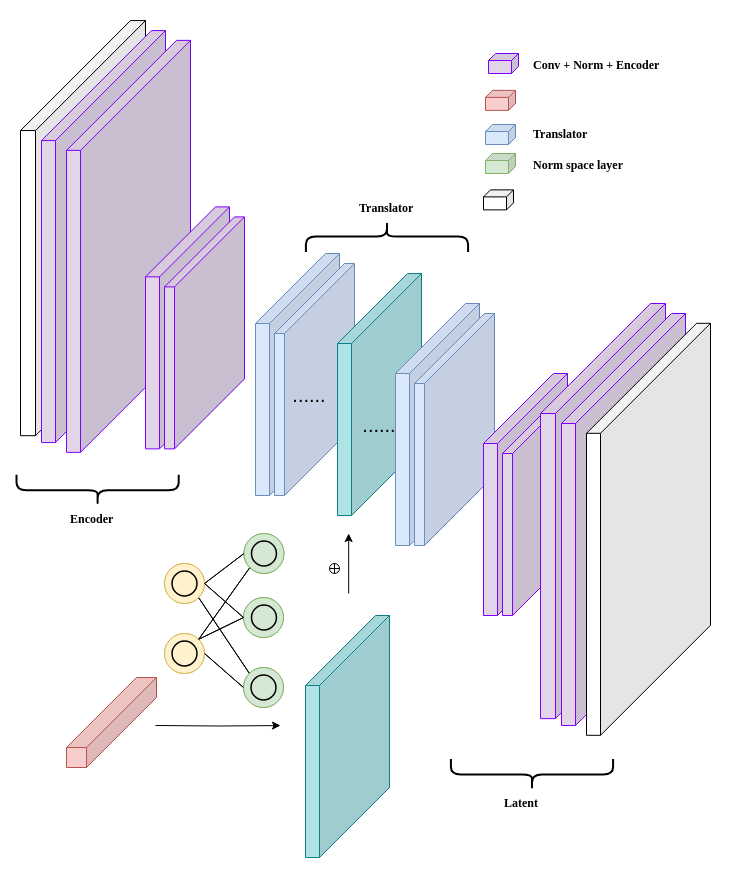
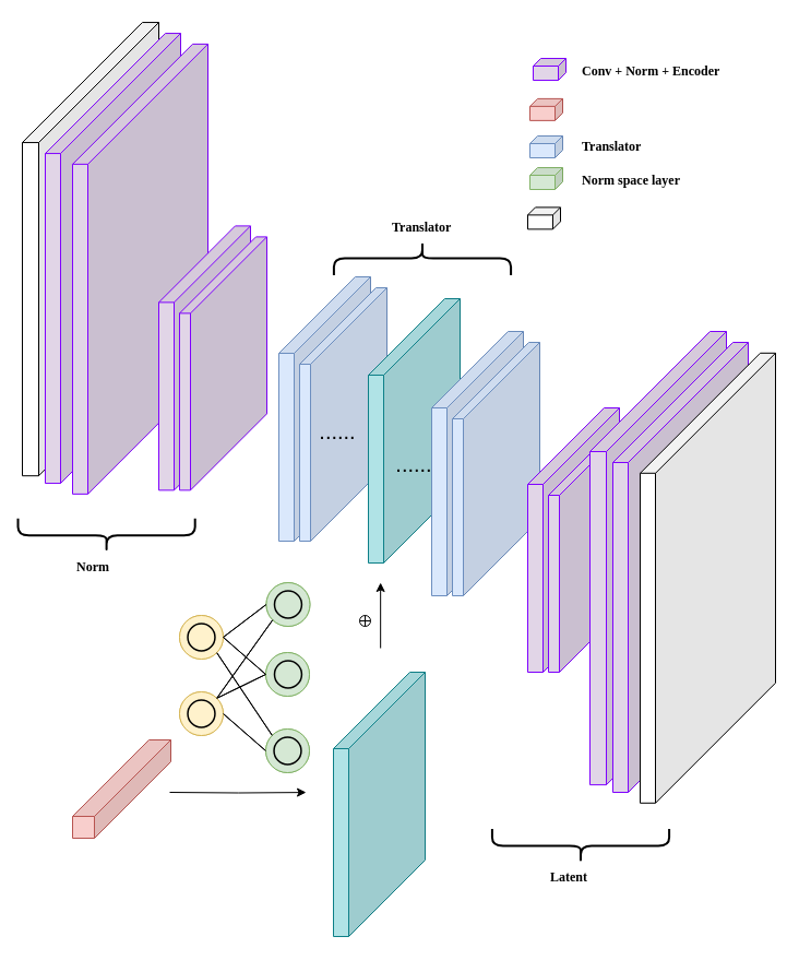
  <mxCell id="0" />
  <mxCell id="1" parent="0" />
  <mxCell id="2" value="" style="shape=cube;whiteSpace=wrap;html=1;boundedLbl=1;backgroundOutline=1;darkOpacity=0.05;darkOpacity2=0.1;size=110;direction=east;flipH=1;fontFamily=Georgia;shadow=0;" vertex="1" parent="1"><mxGeometry x="20" y="20.06" width="125" height="415.13" as="geometry" /></mxCell>
  <mxCell id="3" value="" style="shape=cube;whiteSpace=wrap;html=1;boundedLbl=1;backgroundOutline=1;darkOpacity=0.05;darkOpacity2=0.1;size=110;direction=east;flipH=1;fillColor=#E1D5E7;strokeColor=#7F00FF;fontFamily=Georgia;" vertex="1" parent="1"><mxGeometry x="41" y="30.06" width="124" height="412" as="geometry" /></mxCell>
  <mxCell id="4" value="" style="shape=cube;whiteSpace=wrap;html=1;boundedLbl=1;backgroundOutline=1;darkOpacity=0.05;darkOpacity2=0.1;size=7;direction=east;flipH=1;fillColor=#E1D5E7;strokeColor=#7F00FF;fontFamily=Georgia;" vertex="1" parent="1"><mxGeometry x="488" y="53" width="30" height="20" as="geometry" /></mxCell>
  <mxCell id="5" value="" style="shape=cube;whiteSpace=wrap;html=1;boundedLbl=1;backgroundOutline=1;darkOpacity=0.05;darkOpacity2=0.1;size=7;direction=east;flipH=1;fillColor=#f8cecc;strokeColor=#b85450;fontFamily=Georgia;" vertex="1" parent="1"><mxGeometry x="485" y="89.88" width="30" height="20" as="geometry" /></mxCell>
  <mxCell id="6" value="" style="shape=cube;whiteSpace=wrap;html=1;boundedLbl=1;backgroundOutline=1;darkOpacity=0.05;darkOpacity2=0.1;size=7;direction=east;flipH=1;fillColor=#dae8fc;strokeColor=#6c8ebf;fontFamily=Georgia;" vertex="1" parent="1"><mxGeometry x="485" y="124" width="30" height="20" as="geometry" /></mxCell>
  <mxCell id="7" value="" style="shape=cube;whiteSpace=wrap;html=1;boundedLbl=1;backgroundOutline=1;darkOpacity=0.05;darkOpacity2=0.1;size=7;direction=east;flipH=1;fillColor=#d5e8d4;strokeColor=#82b366;fontFamily=Georgia;" vertex="1" parent="1"><mxGeometry x="485" y="153" width="30" height="20" as="geometry" /></mxCell>
  <mxCell id="8" value="&lt;b&gt;ConvLSTM2D&lt;/b&gt;" style="text;html=1;strokeColor=none;fillColor=none;align=center;verticalAlign=middle;whiteSpace=wrap;rounded=0;rotation=-90;fontFamily=Georgia;" vertex="1" parent="1"><mxGeometry x="90" y="312.38" width="100" height="30" as="geometry" /></mxCell>
  <mxCell id="9" value="Conv + Norm + Encoder" style="text;html=1;strokeColor=none;fillColor=none;align=left;verticalAlign=middle;whiteSpace=wrap;rounded=0;fontStyle=1;fontFamily=Georgia;" vertex="1" parent="1"><mxGeometry x="531" y="53" width="174" height="23.88" as="geometry" /></mxCell>
  <mxCell id="10" value="Translator" style="text;html=1;strokeColor=none;fillColor=none;align=left;verticalAlign=middle;whiteSpace=wrap;rounded=0;fontStyle=1;fontFamily=Georgia;" vertex="1" parent="1"><mxGeometry x="531" y="122.06" width="138" height="23.88" as="geometry" /></mxCell>
  <mxCell id="11" value="Norm space layer" style="text;html=1;strokeColor=none;fillColor=none;align=left;verticalAlign=middle;whiteSpace=wrap;rounded=0;fontStyle=1;fontFamily=Georgia;" vertex="1" parent="1"><mxGeometry x="531" y="153" width="138" height="23.88" as="geometry" /></mxCell>
  <mxCell id="12" value="" style="shape=cube;whiteSpace=wrap;html=1;boundedLbl=1;backgroundOutline=1;darkOpacity=0.05;darkOpacity2=0.1;size=110;direction=east;flipH=1;fillColor=#E1D5E7;strokeColor=#7F00FF;fontFamily=Georgia;" vertex="1" parent="1"><mxGeometry x="66" y="39.87" width="124" height="412" as="geometry" /></mxCell>
  <mxCell id="13" value="" style="shape=cube;whiteSpace=wrap;html=1;boundedLbl=1;backgroundOutline=1;darkOpacity=0.05;darkOpacity2=0.1;size=70;direction=east;flipH=1;fillColor=#E1D5E7;strokeColor=#7F00FF;fontFamily=Georgia;" vertex="1" parent="1"><mxGeometry x="145" y="206.38" width="84" height="242" as="geometry" /></mxCell>
  <mxCell id="14" value="" style="shape=cube;whiteSpace=wrap;html=1;boundedLbl=1;backgroundOutline=1;darkOpacity=0.05;darkOpacity2=0.1;size=70;direction=east;flipH=1;fillColor=#E1D5E7;strokeColor=#7F00FF;fontFamily=Georgia;" vertex="1" parent="1"><mxGeometry x="164" y="216.38" width="80" height="232" as="geometry" /></mxCell>
  <mxCell id="15" value="" style="shape=cube;whiteSpace=wrap;html=1;boundedLbl=1;backgroundOutline=1;darkOpacity=0.05;darkOpacity2=0.1;size=70;direction=east;flipH=1;fillColor=#dae8fc;strokeColor=#6c8ebf;fontFamily=Georgia;" vertex="1" parent="1"><mxGeometry x="255" y="253" width="84" height="242" as="geometry" /></mxCell>
  <mxCell id="16" value="" style="shape=cube;whiteSpace=wrap;html=1;boundedLbl=1;backgroundOutline=1;darkOpacity=0.05;darkOpacity2=0.1;size=70;direction=east;flipH=1;fillColor=#dae8fc;strokeColor=#6c8ebf;fontFamily=Georgia;" vertex="1" parent="1"><mxGeometry x="274" y="263" width="80" height="232" as="geometry" /></mxCell>
  <mxCell id="17" value="" style="edgeStyle=orthogonalEdgeStyle;rounded=0;orthogonalLoop=1;jettySize=auto;html=1;fontFamily=Helvetica;fontSize=12;fontColor=default;" edge="1" parent="1"><mxGeometry relative="1" as="geometry"><mxPoint x="155" y="724.999" as="sourcePoint" /><mxPoint x="280" y="725.06" as="targetPoint" /></mxGeometry></mxCell>
  <mxCell id="18" value="" style="shape=cube;whiteSpace=wrap;html=1;boundedLbl=1;backgroundOutline=1;darkOpacity=0.05;darkOpacity2=0.1;size=70;direction=east;flipH=1;fillColor=#f8cecc;strokeColor=#b85450;fontFamily=Georgia;" vertex="1" parent="1"><mxGeometry x="66" y="677" width="90" height="90" as="geometry" /></mxCell>
  <mxCell id="19" value="" style="shape=cube;whiteSpace=wrap;html=1;boundedLbl=1;backgroundOutline=1;darkOpacity=0.05;darkOpacity2=0.1;size=70;direction=east;flipH=1;fillColor=#b0e3e6;fontFamily=Georgia;strokeColor=#0e8088;" vertex="1" parent="1"><mxGeometry x="337" y="273" width="84" height="242" as="geometry" /></mxCell>
  <mxCell id="20" value="" style="shape=cube;whiteSpace=wrap;html=1;boundedLbl=1;backgroundOutline=1;darkOpacity=0.05;darkOpacity2=0.1;size=70;direction=east;flipH=1;fillColor=#dae8fc;strokeColor=#6c8ebf;fontFamily=Georgia;" vertex="1" parent="1"><mxGeometry x="395" y="303" width="84" height="242" as="geometry" /></mxCell>
  <mxCell id="21" value="" style="shape=cube;whiteSpace=wrap;html=1;boundedLbl=1;backgroundOutline=1;darkOpacity=0.05;darkOpacity2=0.1;size=70;direction=east;flipH=1;fillColor=#dae8fc;strokeColor=#6c8ebf;fontFamily=Georgia;" vertex="1" parent="1"><mxGeometry x="414" y="313" width="80" height="232" as="geometry" /></mxCell>
  <mxCell id="22" value="" style="shape=cube;whiteSpace=wrap;html=1;boundedLbl=1;backgroundOutline=1;darkOpacity=0.05;darkOpacity2=0.1;size=70;direction=east;flipH=1;fillColor=#E1D5E7;strokeColor=#7F00FF;fontFamily=Georgia;" vertex="1" parent="1"><mxGeometry x="483" y="373" width="84" height="242" as="geometry" /></mxCell>
  <mxCell id="23" value="" style="shape=cube;whiteSpace=wrap;html=1;boundedLbl=1;backgroundOutline=1;darkOpacity=0.05;darkOpacity2=0.1;size=70;direction=east;flipH=1;fillColor=#E1D5E7;strokeColor=#7F00FF;fontFamily=Georgia;" vertex="1" parent="1"><mxGeometry x="502" y="383" width="80" height="232" as="geometry" /></mxCell>
  <mxCell id="24" value="" style="shape=cube;whiteSpace=wrap;html=1;boundedLbl=1;backgroundOutline=1;darkOpacity=0.05;darkOpacity2=0.1;size=110;direction=east;flipH=1;fontFamily=Georgia;shadow=0;fillColor=#E1D5E7;strokeColor=#7F00FF;" vertex="1" parent="1"><mxGeometry x="540" y="303" width="125" height="415.13" as="geometry" /></mxCell>
  <mxCell id="25" value="" style="shape=cube;whiteSpace=wrap;html=1;boundedLbl=1;backgroundOutline=1;darkOpacity=0.05;darkOpacity2=0.1;size=110;direction=east;flipH=1;fillColor=#E1D5E7;strokeColor=#7F00FF;fontFamily=Georgia;" vertex="1" parent="1"><mxGeometry x="561" y="313" width="124" height="412" as="geometry" /></mxCell>
  <mxCell id="26" value="" style="shape=cube;whiteSpace=wrap;html=1;boundedLbl=1;backgroundOutline=1;darkOpacity=0.05;darkOpacity2=0.1;size=110;direction=east;flipH=1;fontFamily=Georgia;" vertex="1" parent="1"><mxGeometry x="586" y="322.81" width="124" height="412" as="geometry" /></mxCell>
  <mxCell id="27" value="" style="shape=cube;whiteSpace=wrap;html=1;boundedLbl=1;backgroundOutline=1;darkOpacity=0.05;darkOpacity2=0.1;size=70;direction=east;flipH=1;fillColor=#b0e3e6;fontFamily=Georgia;strokeColor=#0e8088;" vertex="1" parent="1"><mxGeometry x="305" y="615" width="84" height="242" as="geometry" /></mxCell>
  <mxCell id="28" value="" style="shape=cube;whiteSpace=wrap;html=1;boundedLbl=1;backgroundOutline=1;darkOpacity=0.05;darkOpacity2=0.1;size=7;direction=east;flipH=1;fontFamily=Georgia;" vertex="1" parent="1"><mxGeometry x="483" y="189.38" width="30" height="20" as="geometry" /></mxCell>
  <mxCell id="29" value="&lt;font style=&quot;font-size: 20px;&quot;&gt;......&lt;/font&gt;" style="text;html=1;align=center;verticalAlign=middle;whiteSpace=wrap;rounded=0;fontFamily=Helvetica;fontSize=12;fontColor=default;" vertex="1" parent="1"><mxGeometry x="279" y="379" width="60" height="30" as="geometry" /></mxCell>
  <mxCell id="30" value="&lt;font style=&quot;font-size: 20px;&quot;&gt;......&lt;/font&gt;" style="text;html=1;align=center;verticalAlign=middle;whiteSpace=wrap;rounded=0;fontFamily=Helvetica;fontSize=12;fontColor=default;" vertex="1" parent="1"><mxGeometry x="348.5" y="409" width="60" height="30" as="geometry" /></mxCell>
  <mxCell id="31" value="" style="endArrow=classic;html=1;rounded=0;fontFamily=Helvetica;fontSize=12;fontColor=default;" edge="1" parent="1"><mxGeometry width="50" height="50" relative="1" as="geometry"><mxPoint x="348.16" y="593" as="sourcePoint" /><mxPoint x="348.16" y="533" as="targetPoint" /></mxGeometry></mxCell>
  <mxCell id="32" value="" style="verticalLabelPosition=bottom;verticalAlign=top;html=1;shape=mxgraph.flowchart.summing_function;align=center;fontFamily=Helvetica;fontSize=12;" vertex="1" parent="1"><mxGeometry x="329" y="563" width="10" height="10" as="geometry" /></mxCell>
  <mxCell id="33" value="" style="shape=curlyBracket;whiteSpace=wrap;html=1;rounded=1;flipH=1;labelPosition=right;verticalLabelPosition=middle;align=left;verticalAlign=middle;fontFamily=Helvetica;fontSize=12;rotation=90;strokeWidth=2;" vertex="1" parent="1"><mxGeometry x="81.6" y="408.6" width="31" height="162.19" as="geometry" /></mxCell>
- <mxCell id="34" value="Encoder" style="text;html=1;strokeColor=none;fillColor=none;align=left;verticalAlign=middle;whiteSpace=wrap;rounded=0;fontStyle=1;fontFamily=Georgia;" vertex="1" parent="1"><mxGeometry x="67.6" y="511.06" width="59" height="15.88" as="geometry" /></mxCell>
+ <mxCell id="34" value="Norm" style="text;html=1;strokeColor=none;fillColor=none;align=left;verticalAlign=middle;whiteSpace=wrap;rounded=0;fontStyle=1;fontFamily=Georgia;" vertex="1" parent="1"><mxGeometry x="67.6" y="511.06" width="59" height="15.88" as="geometry" /></mxCell>
  <mxCell id="35" value="" style="shape=curlyBracket;whiteSpace=wrap;html=1;rounded=1;flipH=1;labelPosition=right;verticalLabelPosition=middle;align=left;verticalAlign=middle;fontFamily=Helvetica;fontSize=12;rotation=90;strokeWidth=2;" vertex="1" parent="1"><mxGeometry x="516" y="693" width="31" height="162.19" as="geometry" /></mxCell>
  <mxCell id="36" value="Latent" style="text;html=1;strokeColor=none;fillColor=none;align=left;verticalAlign=middle;whiteSpace=wrap;rounded=0;fontStyle=1;fontFamily=Georgia;" vertex="1" parent="1"><mxGeometry x="502" y="795.46" width="59" height="15.88" as="geometry" /></mxCell>
  <mxCell id="37" value="" style="shape=curlyBracket;whiteSpace=wrap;html=1;rounded=1;flipH=1;labelPosition=right;verticalLabelPosition=middle;align=left;verticalAlign=middle;fontFamily=Helvetica;fontSize=12;rotation=-90;strokeWidth=2;" vertex="1" parent="1"><mxGeometry x="371" y="154.96" width="31" height="162.19" as="geometry" /></mxCell>
  <mxCell id="38" value="Translator" style="text;html=1;strokeColor=none;fillColor=none;align=left;verticalAlign=middle;whiteSpace=wrap;rounded=0;fontStyle=1;fontFamily=Georgia;" vertex="1" parent="1"><mxGeometry x="357" y="200.5" width="59" height="15.88" as="geometry" /></mxCell>
  <mxCell id="39" value="" style="ellipse;whiteSpace=wrap;html=1;aspect=fixed;strokeColor=#d6b656;fillColor=#fff2cc;container=0;fontSize=9;" vertex="1" parent="1"><mxGeometry x="164" y="633" width="40" height="40" as="geometry" /></mxCell>
  <mxCell id="40" value="" style="ellipse;whiteSpace=wrap;html=1;aspect=fixed;fillColor=none;strokeWidth=1.5;container=0;fontSize=9;" vertex="1" parent="1"><mxGeometry x="171.535" y="640.53" width="24.93" height="24.93" as="geometry" /></mxCell>
  <mxCell id="41" value="" style="ellipse;whiteSpace=wrap;html=1;aspect=fixed;strokeColor=#d6b656;fillColor=#fff2cc;container=0;fontSize=9;" vertex="1" parent="1"><mxGeometry x="164" y="563" width="40" height="40" as="geometry" /></mxCell>
  <mxCell id="42" value="" style="ellipse;whiteSpace=wrap;html=1;aspect=fixed;fillColor=none;strokeWidth=1.5;container=0;fontSize=9;" vertex="1" parent="1"><mxGeometry x="171.535" y="570.53" width="24.93" height="24.93" as="geometry" /></mxCell>
  <mxCell id="43" value="" style="ellipse;whiteSpace=wrap;html=1;aspect=fixed;strokeColor=#82b366;fillColor=#d5e8d4;container=0;fontSize=9;" vertex="1" parent="1"><mxGeometry x="243" y="597" width="40" height="40" as="geometry" /></mxCell>
  <mxCell id="44" value="" style="ellipse;whiteSpace=wrap;html=1;aspect=fixed;fillColor=none;strokeWidth=1.5;container=0;fontSize=9;" vertex="1" parent="1"><mxGeometry x="251" y="604.53" width="24.93" height="24.93" as="geometry" /></mxCell>
  <mxCell id="45" value="" style="ellipse;whiteSpace=wrap;html=1;aspect=fixed;strokeColor=#82b366;fillColor=#d5e8d4;container=0;fontSize=9;" vertex="1" parent="1"><mxGeometry x="243" y="667" width="40" height="40" as="geometry" /></mxCell>
  <mxCell id="46" value="" style="ellipse;whiteSpace=wrap;html=1;aspect=fixed;fillColor=none;strokeWidth=1.5;container=0;fontSize=9;" vertex="1" parent="1"><mxGeometry x="250.535" y="674.53" width="24.93" height="24.93" as="geometry" /></mxCell>
  <mxCell id="47" value="" style="ellipse;whiteSpace=wrap;html=1;aspect=fixed;strokeColor=#82b366;fillColor=#d5e8d4;container=0;fontSize=9;" vertex="1" parent="1"><mxGeometry x="243.46" y="533" width="40" height="40" as="geometry" /></mxCell>
  <mxCell id="48" value="" style="ellipse;whiteSpace=wrap;html=1;aspect=fixed;fillColor=none;strokeWidth=1.5;container=0;fontSize=9;" vertex="1" parent="1"><mxGeometry x="250.995" y="540.53" width="24.93" height="24.93" as="geometry" /></mxCell>
  <mxCell id="49" value="" style="endArrow=none;html=1;rounded=0;fontSize=9;exitX=1;exitY=0.5;exitDx=0;exitDy=0;entryX=0;entryY=0.5;entryDx=0;entryDy=0;" edge="1" parent="1" source="41" target="43"><mxGeometry width="50" height="50" relative="1" as="geometry"><mxPoint x="208.142" y="537.142" as="sourcePoint" /><mxPoint x="258.858" y="682.858" as="targetPoint" /></mxGeometry></mxCell>
  <mxCell id="50" value="" style="endArrow=none;html=1;rounded=0;fontSize=9;exitX=1;exitY=0.5;exitDx=0;exitDy=0;entryX=0;entryY=0.5;entryDx=0;entryDy=0;" edge="1" parent="1" source="39" target="45"><mxGeometry width="50" height="50" relative="1" as="geometry"><mxPoint x="214" y="593" as="sourcePoint" /><mxPoint x="253" y="627" as="targetPoint" /></mxGeometry></mxCell>
  <mxCell id="51" value="" style="endArrow=none;html=1;rounded=0;fontSize=9;exitX=1;exitY=0;exitDx=0;exitDy=0;entryX=0;entryY=0.5;entryDx=0;entryDy=0;" edge="1" parent="1" source="39" target="43"><mxGeometry width="50" height="50" relative="1" as="geometry"><mxPoint x="214" y="663" as="sourcePoint" /><mxPoint x="253" y="697" as="targetPoint" /></mxGeometry></mxCell>
  <mxCell id="52" value="" style="endArrow=none;html=1;rounded=0;fontSize=9;exitX=1;exitY=0;exitDx=0;exitDy=0;entryX=0;entryY=1;entryDx=0;entryDy=0;" edge="1" parent="1" source="39" target="47"><mxGeometry width="50" height="50" relative="1" as="geometry"><mxPoint x="208.142" y="648.858" as="sourcePoint" /><mxPoint x="253" y="627" as="targetPoint" /></mxGeometry></mxCell>
  <mxCell id="53" value="" style="endArrow=none;html=1;rounded=0;fontSize=9;exitX=1;exitY=1;exitDx=0;exitDy=0;entryX=0;entryY=0;entryDx=0;entryDy=0;" edge="1" parent="1" source="41" target="45"><mxGeometry width="50" height="50" relative="1" as="geometry"><mxPoint x="208.142" y="578.858" as="sourcePoint" /><mxPoint x="259.318" y="507.142" as="targetPoint" /></mxGeometry></mxCell>
  <mxCell id="54" value="" style="endArrow=none;html=1;rounded=0;fontSize=9;exitX=1;exitY=0.5;exitDx=0;exitDy=0;entryX=0;entryY=0.5;entryDx=0;entryDy=0;" edge="1" parent="1" source="41" target="47"><mxGeometry width="50" height="50" relative="1" as="geometry"><mxPoint x="208.142" y="607.142" as="sourcePoint" /><mxPoint x="258.858" y="682.858" as="targetPoint" /></mxGeometry></mxCell>
  <mxCell id="55" value="" style="ellipse;whiteSpace=wrap;html=1;aspect=fixed;strokeColor=#d6b656;fillColor=#fff2cc;container=0;fontSize=9;" vertex="1" parent="1"><mxGeometry x="164" y="633" width="40" height="40" as="geometry" /></mxCell>
  <mxCell id="56" value="" style="ellipse;whiteSpace=wrap;html=1;aspect=fixed;fillColor=none;strokeWidth=1.5;container=0;fontSize=9;" vertex="1" parent="1"><mxGeometry x="171.535" y="640.53" width="24.93" height="24.93" as="geometry" /></mxCell>
  <mxCell id="57" value="" style="ellipse;whiteSpace=wrap;html=1;aspect=fixed;strokeColor=#d6b656;fillColor=#fff2cc;container=0;fontSize=9;" vertex="1" parent="1"><mxGeometry x="164" y="563" width="40" height="40" as="geometry" /></mxCell>
  <mxCell id="58" value="" style="ellipse;whiteSpace=wrap;html=1;aspect=fixed;fillColor=none;strokeWidth=1.5;container=0;fontSize=9;" vertex="1" parent="1"><mxGeometry x="171.535" y="570.53" width="24.93" height="24.93" as="geometry" /></mxCell>
  <mxCell id="59" value="" style="ellipse;whiteSpace=wrap;html=1;aspect=fixed;strokeColor=#82b366;fillColor=#d5e8d4;container=0;fontSize=9;" vertex="1" parent="1"><mxGeometry x="243" y="597" width="40" height="40" as="geometry" /></mxCell>
  <mxCell id="60" value="" style="ellipse;whiteSpace=wrap;html=1;aspect=fixed;fillColor=none;strokeWidth=1.5;container=0;fontSize=9;" vertex="1" parent="1"><mxGeometry x="251" y="604.53" width="24.93" height="24.93" as="geometry" /></mxCell>
  <mxCell id="61" value="" style="ellipse;whiteSpace=wrap;html=1;aspect=fixed;strokeColor=#82b366;fillColor=#d5e8d4;container=0;fontSize=9;" vertex="1" parent="1"><mxGeometry x="243" y="667" width="40" height="40" as="geometry" /></mxCell>
  <mxCell id="62" value="" style="ellipse;whiteSpace=wrap;html=1;aspect=fixed;fillColor=none;strokeWidth=1.5;container=0;fontSize=9;" vertex="1" parent="1"><mxGeometry x="250.535" y="674.53" width="24.93" height="24.93" as="geometry" /></mxCell>
  <mxCell id="63" value="" style="ellipse;whiteSpace=wrap;html=1;aspect=fixed;strokeColor=#82b366;fillColor=#d5e8d4;container=0;fontSize=9;" vertex="1" parent="1"><mxGeometry x="243.46" y="533" width="40" height="40" as="geometry" /></mxCell>
  <mxCell id="64" value="" style="ellipse;whiteSpace=wrap;html=1;aspect=fixed;fillColor=none;strokeWidth=1.5;container=0;fontSize=9;" vertex="1" parent="1"><mxGeometry x="250.995" y="540.53" width="24.93" height="24.93" as="geometry" /></mxCell>
  <mxCell id="65" value="" style="endArrow=none;html=1;rounded=0;fontSize=9;exitX=1;exitY=0.5;exitDx=0;exitDy=0;entryX=0;entryY=0.5;entryDx=0;entryDy=0;" edge="1" parent="1" source="57" target="59"><mxGeometry width="50" height="50" relative="1" as="geometry"><mxPoint x="208.142" y="537.142" as="sourcePoint" /><mxPoint x="258.858" y="682.858" as="targetPoint" /></mxGeometry></mxCell>
  <mxCell id="66" value="" style="endArrow=none;html=1;rounded=0;fontSize=9;exitX=1;exitY=0.5;exitDx=0;exitDy=0;entryX=0;entryY=0.5;entryDx=0;entryDy=0;" edge="1" parent="1" source="55" target="61"><mxGeometry width="50" height="50" relative="1" as="geometry"><mxPoint x="214" y="593" as="sourcePoint" /><mxPoint x="253" y="627" as="targetPoint" /></mxGeometry></mxCell>
  <mxCell id="67" value="" style="endArrow=none;html=1;rounded=0;fontSize=9;exitX=1;exitY=0;exitDx=0;exitDy=0;entryX=0;entryY=0.5;entryDx=0;entryDy=0;" edge="1" parent="1" source="55" target="59"><mxGeometry width="50" height="50" relative="1" as="geometry"><mxPoint x="214" y="663" as="sourcePoint" /><mxPoint x="253" y="697" as="targetPoint" /></mxGeometry></mxCell>
  <mxCell id="68" value="" style="endArrow=none;html=1;rounded=0;fontSize=9;exitX=1;exitY=0;exitDx=0;exitDy=0;entryX=0;entryY=1;entryDx=0;entryDy=0;" edge="1" parent="1" source="55" target="63"><mxGeometry width="50" height="50" relative="1" as="geometry"><mxPoint x="208.142" y="648.858" as="sourcePoint" /><mxPoint x="253" y="627" as="targetPoint" /></mxGeometry></mxCell>
  <mxCell id="69" value="" style="endArrow=none;html=1;rounded=0;fontSize=9;exitX=1;exitY=1;exitDx=0;exitDy=0;entryX=0;entryY=0;entryDx=0;entryDy=0;" edge="1" parent="1" source="57" target="61"><mxGeometry width="50" height="50" relative="1" as="geometry"><mxPoint x="208.142" y="578.858" as="sourcePoint" /><mxPoint x="259.318" y="507.142" as="targetPoint" /></mxGeometry></mxCell>
  <mxCell id="70" value="" style="endArrow=none;html=1;rounded=0;fontSize=9;exitX=1;exitY=0.5;exitDx=0;exitDy=0;entryX=0;entryY=0.5;entryDx=0;entryDy=0;" edge="1" parent="1" source="57" target="63"><mxGeometry width="50" height="50" relative="1" as="geometry"><mxPoint x="208.142" y="607.142" as="sourcePoint" /><mxPoint x="258.858" y="682.858" as="targetPoint" /></mxGeometry></mxCell>
